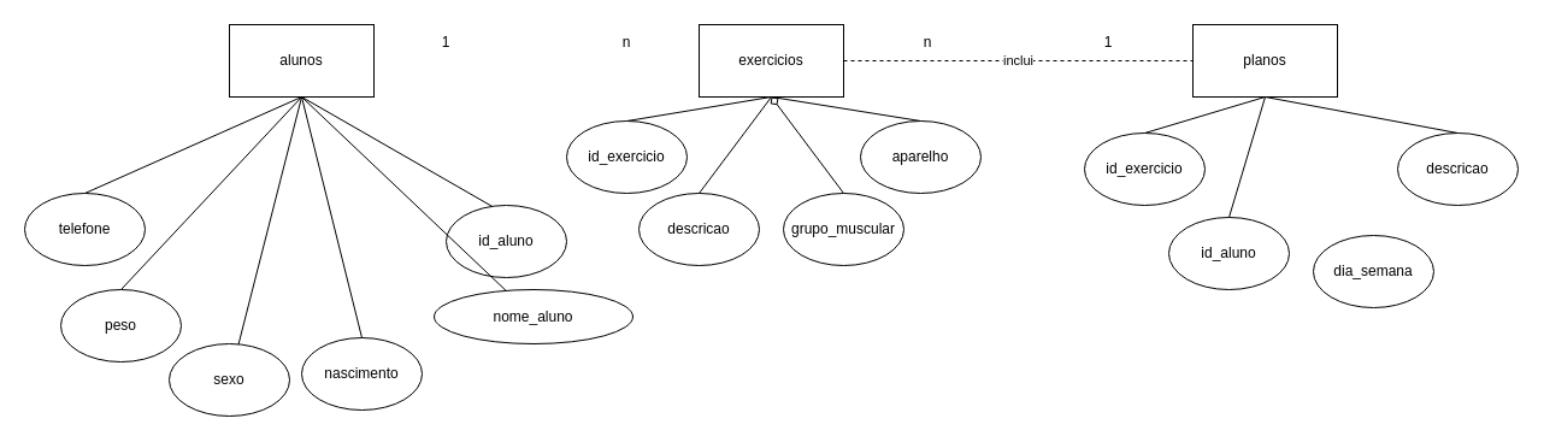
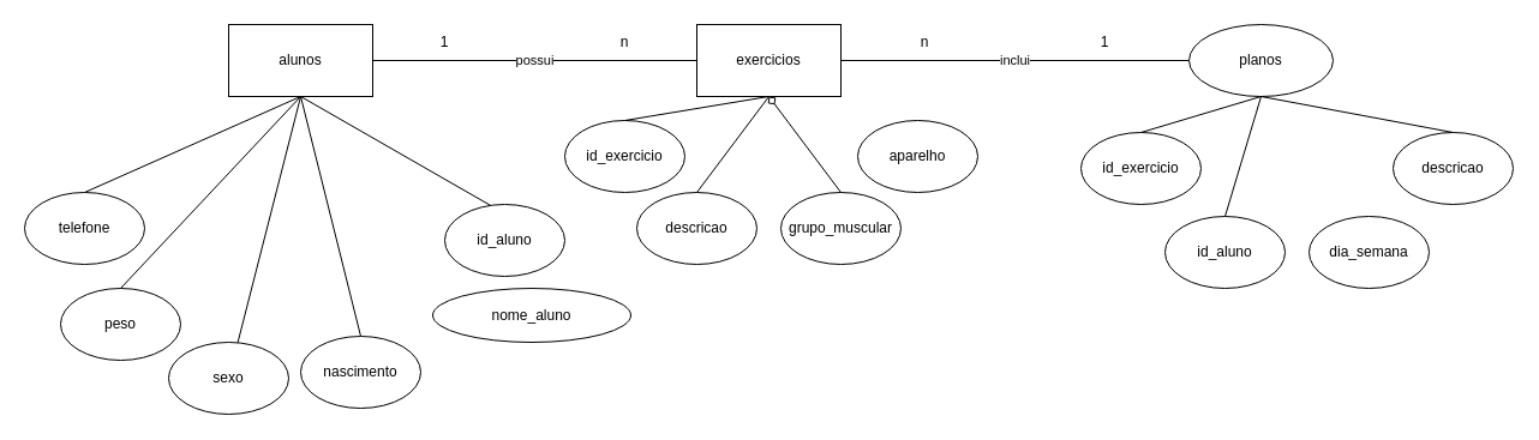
  <mxCell id="0" />
  <mxCell id="1" parent="0" />
+ <mxCell id="2" value="possui" style="edgeStyle=orthogonalEdgeStyle;rounded=0;orthogonalLoop=1;jettySize=auto;html=1;endArrow=none;endFill=0;" edge="1" parent="1" source="3" target="5"><mxGeometry relative="1" as="geometry" /></mxCell>
  <mxCell id="3" value="alunos" style="rounded=0;whiteSpace=wrap;html=1;" vertex="1" parent="1"><mxGeometry x="190" y="20" width="120" height="60" as="geometry" /></mxCell>
- <mxCell id="4" value="inclui" style="edgeStyle=orthogonalEdgeStyle;rounded=0;orthogonalLoop=1;jettySize=auto;html=1;endArrow=none;endFill=0;dashed=1;" edge="1" parent="1" source="5" target="6"><mxGeometry relative="1" as="geometry" /></mxCell>
+ <mxCell id="4" value="inclui" style="edgeStyle=orthogonalEdgeStyle;rounded=0;orthogonalLoop=1;jettySize=auto;html=1;endArrow=none;endFill=0;" edge="1" parent="1" source="5" target="6"><mxGeometry relative="1" as="geometry" /></mxCell>
  <mxCell id="5" value="exercicios" style="rounded=0;whiteSpace=wrap;html=1;" vertex="1" parent="1"><mxGeometry x="580" y="20" width="120" height="60" as="geometry" /></mxCell>
- <mxCell id="6" value="planos" style="rounded=0;whiteSpace=wrap;html=1;" vertex="1" parent="1"><mxGeometry x="990" y="20" width="120" height="60" as="geometry" /></mxCell>
+ <mxCell id="6" value="planos" style="ellipse;whiteSpace=wrap;html=1;" vertex="1" parent="1"><mxGeometry x="990" y="20" width="120" height="60" as="geometry" /></mxCell>
  <mxCell id="7" value="1" style="text;html=1;align=center;verticalAlign=middle;whiteSpace=wrap;rounded=0;" vertex="1" parent="1"><mxGeometry x="340" y="20" width="60" height="30" as="geometry" /></mxCell>
  <mxCell id="8" value="n" style="text;html=1;align=center;verticalAlign=middle;whiteSpace=wrap;rounded=0;" vertex="1" parent="1"><mxGeometry x="490" y="20" width="60" height="30" as="geometry" /></mxCell>
  <mxCell id="9" value="n" style="text;html=1;align=center;verticalAlign=middle;whiteSpace=wrap;rounded=0;" vertex="1" parent="1"><mxGeometry x="740" y="20" width="60" height="30" as="geometry" /></mxCell>
  <mxCell id="10" value="1" style="text;html=1;align=center;verticalAlign=middle;whiteSpace=wrap;rounded=0;" vertex="1" parent="1"><mxGeometry x="890" y="20" width="60" height="30" as="geometry" /></mxCell>
  <mxCell id="11" value="sexo" style="ellipse;whiteSpace=wrap;html=1;" vertex="1" parent="1"><mxGeometry x="140" y="285" width="100" height="60" as="geometry" /></mxCell>
  <mxCell id="12" value="peso&lt;span style=&quot;color: rgba(0, 0, 0, 0); font-family: monospace; font-size: 0px; text-align: start; text-wrap-mode: nowrap;&quot;&gt;%3CmxGraphModel%3E%3Croot%3E%3CmxCell%20id%3D%220%22%2F%3E%3CmxCell%20id%3D%221%22%20parent%3D%220%22%2F%3E%3CmxCell%20id%3D%222%22%20style%3D%22rounded%3D0%3BorthogonalLoop%3D1%3BjettySize%3Dauto%3Bhtml%3D1%3BentryX%3D0.5%3BentryY%3D1%3BentryDx%3D0%3BentryDy%3D0%3BendArrow%3Dnone%3BendFill%3D0%3B%22%20edge%3D%221%22%20parent%3D%221%22%3E%3CmxGeometry%20relative%3D%221%22%20as%3D%22geometry%22%3E%3CmxPoint%20x%3D%22-181%22%20y%3D%22335%22%20as%3D%22sourcePoint%22%2F%3E%3CmxPoint%20x%3D%22-50%22%20y%3D%22320%22%20as%3D%22targetPoint%22%2F%3E%3C%2FmxGeometry%3E%3C%2FmxCell%3E%3C%2Froot%3E%3C%2FmxGraphModel%3E&lt;/span&gt;&lt;span style=&quot;color: rgba(0, 0, 0, 0); font-family: monospace; font-size: 0px; text-align: start; text-wrap-mode: nowrap;&quot;&gt;%3CmxGraphModel%3E%3Croot%3E%3CmxCell%20id%3D%220%22%2F%3E%3CmxCell%20id%3D%221%22%20parent%3D%220%22%2F%3E%3CmxCell%20id%3D%222%22%20style%3D%22rounded%3D0%3BorthogonalLoop%3D1%3BjettySize%3Dauto%3Bhtml%3D1%3BentryX%3D0.5%3BentryY%3D1%3BentryDx%3D0%3BentryDy%3D0%3BendArrow%3Dnone%3BendFill%3D0%3B%22%20edge%3D%221%22%20parent%3D%221%22%3E%3CmxGeometry%20relative%3D%221%22%20as%3D%22geometry%22%3E%3CmxPoint%20x%3D%22-181%22%20y%3D%22335%22%20as%3D%22sourcePoint%22%2F%3E%3CmxPoint%20x%3D%22-50%22%20y%3D%22320%22%20as%3D%22targetPoint%22%2F%3E%3C%2FmxGeometry%3E%3C%2FmxCell%3E%3C%2Froot%3E%3C%2FmxGraphModel%3E&lt;/span&gt;" style="ellipse;whiteSpace=wrap;html=1;" vertex="1" parent="1"><mxGeometry x="50" y="240" width="100" height="60" as="geometry" /></mxCell>
  <mxCell id="13" style="rounded=0;orthogonalLoop=1;jettySize=auto;html=1;endArrow=none;endFill=0;exitX=0.39;exitY=0.023;exitDx=0;exitDy=0;exitPerimeter=0;entryX=0.5;entryY=1;entryDx=0;entryDy=0;" edge="1" parent="1" source="14" target="3"><mxGeometry relative="1" as="geometry"><mxPoint y="160" as="sourcePoint" x="300" /><mxPoint x="290" y="90" as="targetPoint" /></mxGeometry></mxCell>
  <mxCell id="14" value="id_aluno" style="ellipse;whiteSpace=wrap;html=1;" vertex="1" parent="1"><mxGeometry x="370" y="170" width="100" height="60" as="geometry" /></mxCell>
- <mxCell id="15" style="rounded=0;orthogonalLoop=1;jettySize=auto;html=1;entryX=0.5;entryY=1;entryDx=0;entryDy=0;endArrow=none;endFill=0;" edge="1" parent="1" source="16" target="3"><mxGeometry relative="1" as="geometry" /></mxCell>
  <mxCell id="16" value="nome_aluno" style="ellipse;whiteSpace=wrap;html=1;" vertex="1" parent="1"><mxGeometry x="360" y="240" width="165" height="45" as="geometry" /></mxCell>
  <mxCell id="17" value="nascimento" style="ellipse;whiteSpace=wrap;html=1;" vertex="1" parent="1"><mxGeometry x="250" y="280" width="100" height="60" as="geometry" /></mxCell>
  <mxCell id="18" style="rounded=0;orthogonalLoop=1;jettySize=auto;html=1;entryX=0.5;entryY=1;entryDx=0;entryDy=0;endArrow=none;endFill=0;exitX=0.5;exitY=0;exitDx=0;exitDy=0;" edge="1" parent="1" source="17" target="3"><mxGeometry relative="1" as="geometry"><mxPoint x="322" y="145" as="sourcePoint" /><mxPoint x="260" y="90" as="targetPoint" /></mxGeometry></mxCell>
  <mxCell id="19" style="rounded=0;orthogonalLoop=1;jettySize=auto;html=1;entryX=0.5;entryY=1;entryDx=0;entryDy=0;endArrow=none;endFill=0;" edge="1" parent="1" source="11" target="3"><mxGeometry relative="1" as="geometry"><mxPoint x="140" y="140" as="sourcePoint" /><mxPoint x="260" y="90" as="targetPoint" /></mxGeometry></mxCell>
  <mxCell id="20" style="rounded=0;orthogonalLoop=1;jettySize=auto;html=1;entryX=0.5;entryY=1;entryDx=0;entryDy=0;endArrow=none;endFill=0;exitX=0.5;exitY=0;exitDx=0;exitDy=0;" edge="1" parent="1" source="12" target="3"><mxGeometry relative="1" as="geometry"><mxPoint x="129" y="105" as="sourcePoint" /><mxPoint x="260" y="90" as="targetPoint" /></mxGeometry></mxCell>
  <mxCell id="21" value="telefone" style="ellipse;whiteSpace=wrap;html=1;" vertex="1" parent="1"><mxGeometry x="20" y="160" width="100" height="60" as="geometry" /></mxCell>
  <mxCell id="22" style="rounded=0;orthogonalLoop=1;jettySize=auto;html=1;entryX=0.5;entryY=1;entryDx=0;entryDy=0;endArrow=none;endFill=0;exitX=0.5;exitY=0;exitDx=0;exitDy=0;" edge="1" parent="1" source="21" target="3"><mxGeometry relative="1" as="geometry"><mxPoint x="100" y="45" as="sourcePoint" /><mxPoint x="200" y="60" as="targetPoint" /></mxGeometry></mxCell>
  <mxCell id="23" value="aparelho" style="ellipse;whiteSpace=wrap;html=1;" vertex="1" parent="1"><mxGeometry x="714" y="100" width="100" height="60" as="geometry" /></mxCell>
  <mxCell id="24" value="grupo_muscular" style="ellipse;whiteSpace=wrap;html=1;" vertex="1" parent="1"><mxGeometry x="650" y="160" width="100" height="60" as="geometry" /></mxCell>
  <mxCell id="25" value="descricao" style="ellipse;whiteSpace=wrap;html=1;" vertex="1" parent="1"><mxGeometry x="530" y="160" width="100" height="60" as="geometry" /></mxCell>
  <mxCell id="26" value="id_exercicio" style="ellipse;whiteSpace=wrap;html=1;" vertex="1" parent="1"><mxGeometry x="470" y="100" width="100" height="60" as="geometry" /></mxCell>
- <mxCell id="27" style="rounded=0;orthogonalLoop=1;jettySize=auto;html=1;entryX=0.5;entryY=1;entryDx=0;entryDy=0;endArrow=none;endFill=0;exitX=0.5;exitY=0;exitDx=0;exitDy=0;" edge="1" parent="1" source="23" target="5"><mxGeometry relative="1" as="geometry"><mxPoint x="309" y="158" as="sourcePoint" /><mxPoint x="290" y="90" as="targetPoint" /></mxGeometry></mxCell>
  <mxCell id="28" style="rounded=0;orthogonalLoop=1;jettySize=auto;html=1;endArrow=diamond;endFill=0;exitX=0.5;exitY=0;exitDx=0;exitDy=0;entryX=0.5;entryY=1;entryDx=0;entryDy=0;" edge="1" parent="1" source="24" target="5"><mxGeometry relative="1" as="geometry"><mxPoint x="319" y="168" as="sourcePoint" /><mxPoint x="640" y="90" as="targetPoint" /></mxGeometry></mxCell>
  <mxCell id="29" style="rounded=0;orthogonalLoop=1;jettySize=auto;html=1;endArrow=none;endFill=0;exitX=0.5;exitY=0;exitDx=0;exitDy=0;" edge="1" parent="1" source="25"><mxGeometry relative="1" as="geometry"><mxPoint x="329" y="178" as="sourcePoint" /><mxPoint x="640" y="80" as="targetPoint" /></mxGeometry></mxCell>
  <mxCell id="30" style="rounded=0;orthogonalLoop=1;jettySize=auto;html=1;entryX=0.5;entryY=1;entryDx=0;entryDy=0;endArrow=none;endFill=0;exitX=0.5;exitY=0;exitDx=0;exitDy=0;" edge="1" parent="1" source="26" target="5"><mxGeometry relative="1" as="geometry"><mxPoint x="339" y="188" as="sourcePoint" /><mxPoint x="320" y="120" as="targetPoint" /></mxGeometry></mxCell>
  <mxCell id="31" value="id_exercicio" style="ellipse;whiteSpace=wrap;html=1;" vertex="1" parent="1"><mxGeometry x="900" y="110" width="100" height="60" as="geometry" /></mxCell>
  <mxCell id="32" value="id_aluno" style="ellipse;whiteSpace=wrap;html=1;" vertex="1" parent="1"><mxGeometry x="970" y="180" width="100" height="60" as="geometry" /></mxCell>
  <mxCell id="33" value="descricao" style="ellipse;whiteSpace=wrap;html=1;" vertex="1" parent="1"><mxGeometry x="1160" y="110" width="100" height="60" as="geometry" /></mxCell>
- <mxCell id="34" value="dia_semana" style="ellipse;whiteSpace=wrap;html=1;" vertex="1" parent="1"><mxGeometry x="1090" y="195" width="100" height="60" as="geometry" /></mxCell>
+ <mxCell id="34" value="dia_semana" style="ellipse;whiteSpace=wrap;html=1;" vertex="1" parent="1"><mxGeometry x="1090" y="180" width="100" height="60" as="geometry" /></mxCell>
  <mxCell id="35" style="rounded=0;orthogonalLoop=1;jettySize=auto;html=1;entryX=0.5;entryY=1;entryDx=0;entryDy=0;endArrow=none;endFill=0;exitX=0.5;exitY=0;exitDx=0;exitDy=0;" edge="1" parent="1" source="31" target="6"><mxGeometry relative="1" as="geometry"><mxPoint x="774" y="110" as="sourcePoint" /><mxPoint x="650" y="90" as="targetPoint" /></mxGeometry></mxCell>
  <mxCell id="36" style="rounded=0;orthogonalLoop=1;jettySize=auto;html=1;entryX=0.5;entryY=1;entryDx=0;entryDy=0;endArrow=none;endFill=0;exitX=0.5;exitY=0;exitDx=0;exitDy=0;" edge="1" parent="1" source="32" target="6"><mxGeometry relative="1" as="geometry"><mxPoint x="960" y="120" as="sourcePoint" /><mxPoint x="1060" y="90" as="targetPoint" /></mxGeometry></mxCell>
  <mxCell id="37" style="rounded=0;orthogonalLoop=1;jettySize=auto;html=1;entryX=0.5;entryY=1;entryDx=0;entryDy=0;endArrow=none;endFill=0;exitX=0.5;exitY=0;exitDx=0;exitDy=0;" edge="1" parent="1" source="33" target="6"><mxGeometry relative="1" as="geometry"><mxPoint x="1150" y="190" as="sourcePoint" /><mxPoint x="1060" y="90" as="targetPoint" /></mxGeometry></mxCell>
